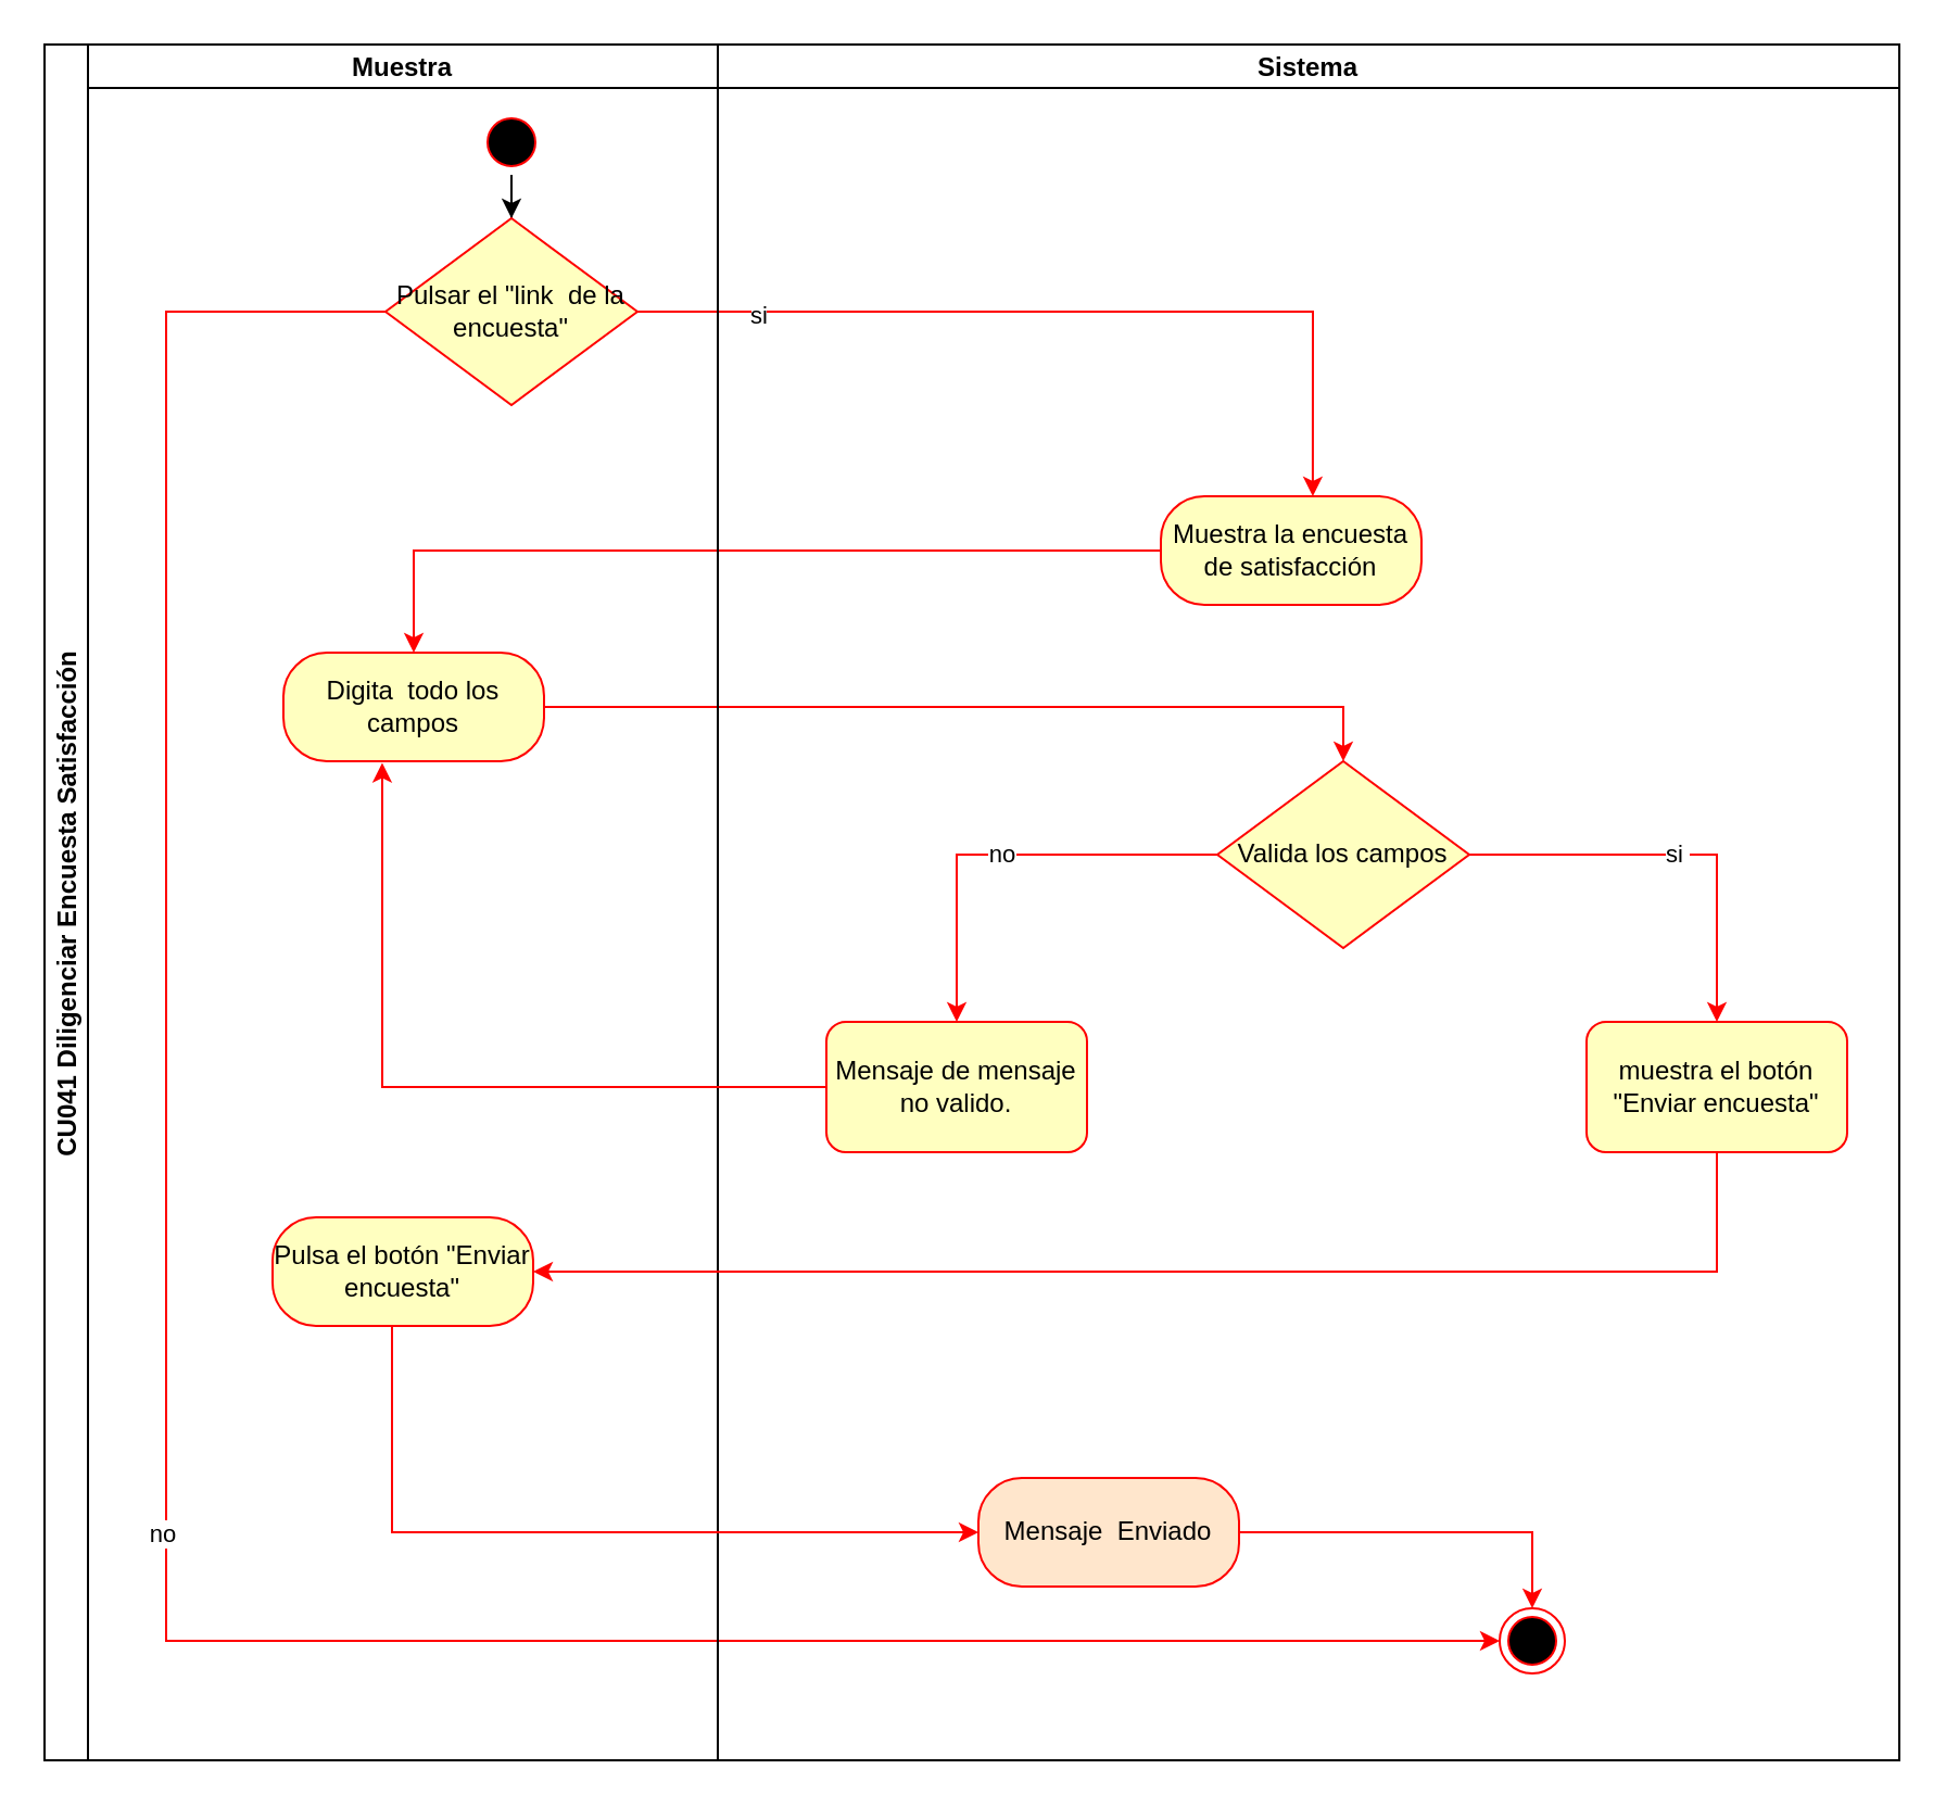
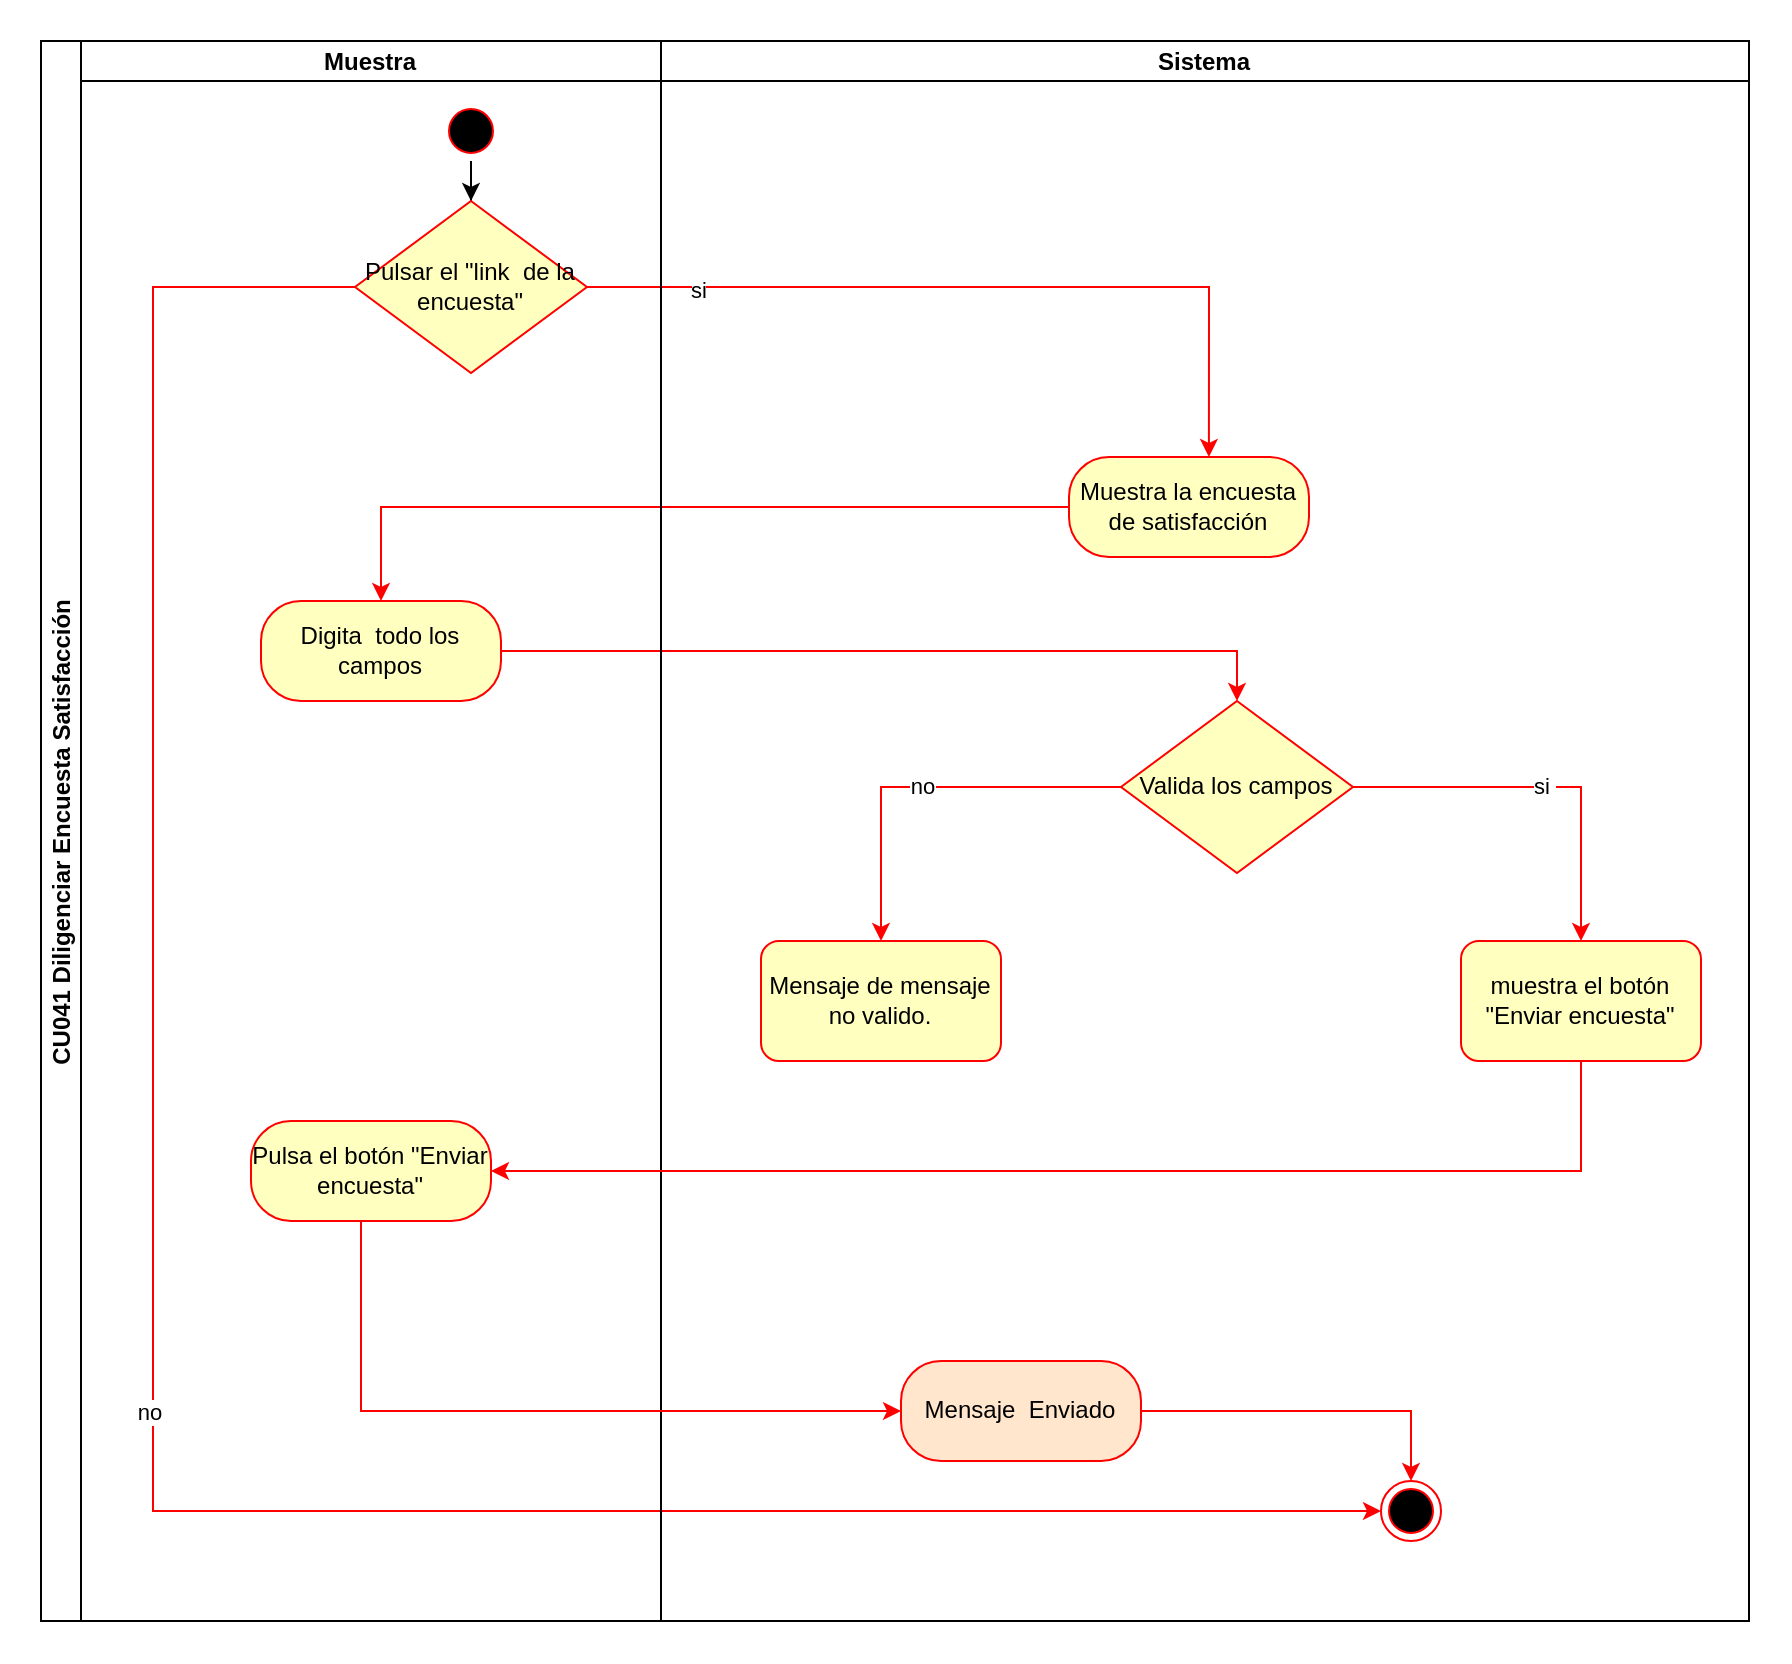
  <mxCell id="0" />
  <mxCell id="1" parent="0" />
  <mxCell id="2" value="CU041 Diligenciar Encuesta Satisfacción" style="swimlane;childLayout=stackLayout;resizeParent=1;resizeParentMax=0;startSize=20;horizontal=0;horizontalStack=1;" vertex="1" parent="1"><mxGeometry x="20" y="20" width="854" height="790" as="geometry"><mxRectangle x="200" y="80" width="40" height="50" as="alternateBounds" /></mxGeometry></mxCell>
  <mxCell id="3" value="Muestra" style="swimlane;startSize=20;" vertex="1" parent="2"><mxGeometry x="20" width="290" height="790" as="geometry" /></mxCell>
  <mxCell id="4" style="edgeStyle=orthogonalEdgeStyle;rounded=0;orthogonalLoop=1;jettySize=auto;html=1;entryX=0.5;entryY=0;entryDx=0;entryDy=0;" edge="1" parent="3" source="5" target="6"><mxGeometry relative="1" as="geometry" /></mxCell>
  <mxCell id="5" value="" style="ellipse;html=1;shape=startState;fillColor=#000000;strokeColor=#ff0000;fillStyle=auto;" vertex="1" parent="3"><mxGeometry x="180" y="30" width="30" height="30" as="geometry" /></mxCell>
  <mxCell id="6" value="Pulsar el &quot;link&amp;nbsp; de la encuesta&quot;" style="rhombus;whiteSpace=wrap;html=1;fontColor=#000000;fillColor=#ffffc0;strokeColor=#ff0000;" vertex="1" parent="3"><mxGeometry x="137" y="80" width="116" height="86" as="geometry" /></mxCell>
  <mxCell id="7" value="Pulsa el botón &quot;Enviar encuesta&lt;span style=&quot;background-color: transparent; color: light-dark(rgb(0, 0, 0), rgb(237, 237, 237));&quot;&gt;&quot;&lt;/span&gt;" style="rounded=1;whiteSpace=wrap;html=1;arcSize=40;fontColor=#000000;fillColor=#ffffc0;strokeColor=#ff0000;" vertex="1" parent="3"><mxGeometry x="85" y="540" width="120" height="50" as="geometry" /></mxCell>
  <mxCell id="8" value="Digita&amp;nbsp; todo los campos" style="rounded=1;whiteSpace=wrap;html=1;arcSize=40;fontColor=#000000;fillColor=#ffffc0;strokeColor=#ff0000;" vertex="1" parent="3"><mxGeometry x="90" y="280" width="120" height="50" as="geometry" /></mxCell>
  <mxCell id="9" style="edgeStyle=orthogonalEdgeStyle;rounded=0;orthogonalLoop=1;jettySize=auto;html=1;exitX=1;exitY=0.5;exitDx=0;exitDy=0;strokeColor=light-dark(#ff0000, #ededed);entryX=0.583;entryY=0;entryDx=0;entryDy=0;entryPerimeter=0;" edge="1" parent="2" source="6" target="17"><mxGeometry relative="1" as="geometry"><mxPoint x="392" y="220" as="sourcePoint" /></mxGeometry></mxCell>
  <mxCell id="10" value="si" style="edgeLabel;html=1;align=center;verticalAlign=middle;resizable=0;points=[];" vertex="1" connectable="0" parent="9"><mxGeometry x="-0.72" y="-1" relative="1" as="geometry"><mxPoint as="offset" /></mxGeometry></mxCell>
  <mxCell id="11" value="no&amp;nbsp;" style="edgeStyle=orthogonalEdgeStyle;rounded=0;orthogonalLoop=1;jettySize=auto;html=1;entryX=0;entryY=0.5;entryDx=0;entryDy=0;fillColor=#FF0000;strokeColor=light-dark(#ff0000, #ededed);exitX=0;exitY=0.5;exitDx=0;exitDy=0;" edge="1" parent="2" source="6" target="15"><mxGeometry relative="1" as="geometry"><mxPoint x="790" y="890" as="targetPoint" /><Array as="points"><mxPoint x="56" y="123" /><mxPoint x="56" y="735" /></Array></mxGeometry></mxCell>
  <mxCell id="12" style="edgeStyle=orthogonalEdgeStyle;rounded=0;orthogonalLoop=1;jettySize=auto;html=1;strokeColor=#FF0000;" edge="1" parent="2" source="17" target="8"><mxGeometry relative="1" as="geometry" /></mxCell>
  <mxCell id="13" style="edgeStyle=orthogonalEdgeStyle;rounded=0;orthogonalLoop=1;jettySize=auto;html=1;entryX=0.5;entryY=0;entryDx=0;entryDy=0;strokeColor=#FF0000;" edge="1" parent="2" source="8" target="20"><mxGeometry relative="1" as="geometry" /></mxCell>
  <mxCell id="14" value="Sistema" style="swimlane;startSize=20;" vertex="1" parent="2"><mxGeometry x="310" width="544" height="790" as="geometry" /></mxCell>
  <mxCell id="15" value="" style="ellipse;html=1;shape=endState;fillColor=#000000;strokeColor=#ff0000;" vertex="1" parent="14"><mxGeometry x="360" y="720" width="30" height="30" as="geometry" /></mxCell>
  <mxCell id="16" style="edgeStyle=orthogonalEdgeStyle;rounded=0;orthogonalLoop=1;jettySize=auto;html=1;exitX=0.5;exitY=1;exitDx=0;exitDy=0;" edge="1" parent="14"><mxGeometry relative="1" as="geometry"><mxPoint x="86" y="360" as="sourcePoint" /><mxPoint x="86" y="360" as="targetPoint" /></mxGeometry></mxCell>
  <mxCell id="17" value="Muestra la encuesta de satisfacción" style="rounded=1;whiteSpace=wrap;html=1;arcSize=40;fontColor=#000000;fillColor=#ffffc0;strokeColor=#ff0000;" vertex="1" parent="14"><mxGeometry x="204" y="208" width="120" height="50" as="geometry" /></mxCell>
  <mxCell id="18" value="si&amp;nbsp;" style="edgeStyle=orthogonalEdgeStyle;rounded=0;orthogonalLoop=1;jettySize=auto;html=1;strokeColor=#FF0000;" edge="1" parent="14" source="20" target="21"><mxGeometry relative="1" as="geometry" /></mxCell>
  <mxCell id="19" value="no" style="edgeStyle=orthogonalEdgeStyle;rounded=0;orthogonalLoop=1;jettySize=auto;html=1;strokeColor=#FF0000;" edge="1" parent="14" source="20" target="22"><mxGeometry relative="1" as="geometry" /></mxCell>
  <mxCell id="20" value="Valida los campos" style="rhombus;whiteSpace=wrap;html=1;fontColor=#000000;fillColor=#ffffc0;strokeColor=#ff0000;" vertex="1" parent="14"><mxGeometry x="230" y="330" width="116" height="86" as="geometry" /></mxCell>
  <mxCell id="21" value="muestra el botón &quot;Enviar encuesta&quot;" style="rounded=1;whiteSpace=wrap;html=1;fillColor=#ffffc0;strokeColor=#ff0000;fontColor=#000000;" vertex="1" parent="14"><mxGeometry x="400" y="450" width="120" height="60" as="geometry" /></mxCell>
  <mxCell id="22" value="Mensaje de mensaje no valido." style="rounded=1;whiteSpace=wrap;html=1;fillColor=#ffffc0;strokeColor=#ff0000;fontColor=#000000;" vertex="1" parent="14"><mxGeometry x="50" y="450" width="120" height="60" as="geometry" /></mxCell>
  <mxCell id="23" style="edgeStyle=orthogonalEdgeStyle;rounded=0;orthogonalLoop=1;jettySize=auto;html=1;entryX=0.5;entryY=0;entryDx=0;entryDy=0;strokeColor=#FF0000;" edge="1" parent="14" source="24" target="15"><mxGeometry relative="1" as="geometry" /></mxCell>
  <mxCell id="24" value="Mensaje&amp;nbsp; Enviado" style="rounded=1;whiteSpace=wrap;html=1;arcSize=40;fontColor=#000000;fillColor=#ffe6cc;strokeColor=#ff0000;" vertex="1" parent="14"><mxGeometry x="120" y="660" width="120" height="50" as="geometry" /></mxCell>
- <mxCell id="25" style="edgeStyle=orthogonalEdgeStyle;rounded=0;orthogonalLoop=1;jettySize=auto;html=1;entryX=0.379;entryY=1.015;entryDx=0;entryDy=0;entryPerimeter=0;strokeColor=#FF0000;" edge="1" parent="2" source="22" target="8"><mxGeometry relative="1" as="geometry" /></mxCell>
  <mxCell id="26" style="edgeStyle=orthogonalEdgeStyle;rounded=0;orthogonalLoop=1;jettySize=auto;html=1;entryX=1;entryY=0.5;entryDx=0;entryDy=0;strokeColor=#FF0000;" edge="1" parent="2" source="21" target="7"><mxGeometry relative="1" as="geometry"><Array as="points"><mxPoint x="770" y="565" /></Array></mxGeometry></mxCell>
  <mxCell id="27" style="edgeStyle=orthogonalEdgeStyle;rounded=0;orthogonalLoop=1;jettySize=auto;html=1;entryX=0;entryY=0.5;entryDx=0;entryDy=0;strokeColor=#FF0000;" edge="1" parent="2" source="7" target="24"><mxGeometry relative="1" as="geometry"><mxPoint x="380" y="710" as="targetPoint" /><Array as="points"><mxPoint x="160" y="685" /></Array></mxGeometry></mxCell>
